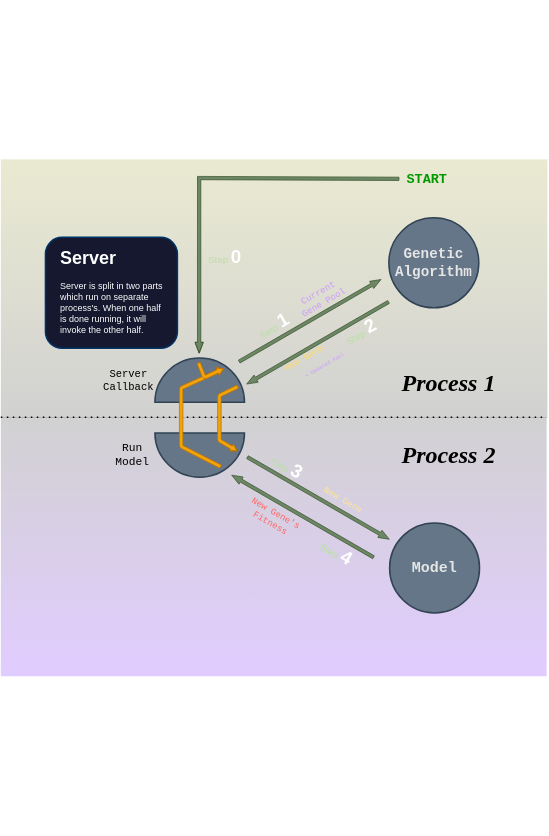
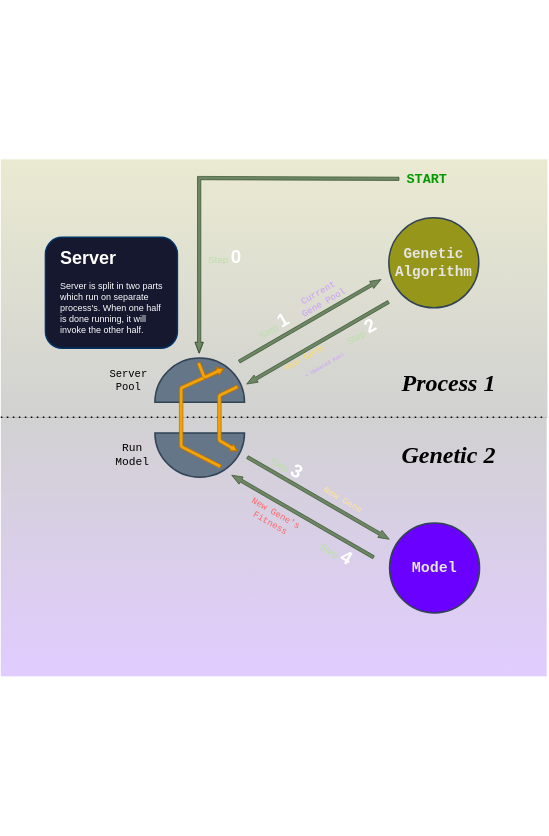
  <mxCell id="0" />
  <mxCell id="1" parent="0" />
  <mxCell id="2" value="" style="rounded=0;whiteSpace=wrap;html=1;fillColor=#6a00ff;strokeColor=none;gradientDirection=east;fontColor=#ffffff;opacity=20;rotation=-90;gradientColor=#1A1A1A;" parent="1" vertex="1"><mxGeometry x="151.75" y="364.75" width="345.5" height="728" as="geometry" /></mxCell>
  <mxCell id="3" value="" style="rounded=0;whiteSpace=wrap;html=1;fillColor=#96961B;strokeColor=none;gradientDirection=east;fontColor=#ffffff;opacity=20;rotation=90;gradientColor=#1A1A1A;" parent="1" vertex="1"><mxGeometry x="152.5" y="20" width="345" height="729" as="geometry" /></mxCell>
  <mxCell id="4" value="" style="shape=flexArrow;endArrow=classic;html=1;rounded=0;endWidth=5.624;endSize=4.481;width=4.4;fillColor=#6d8764;strokeColor=#3A5431;" parent="1" edge="1"><mxGeometry width="50" height="50" relative="1" as="geometry"><mxPoint x="492" y="238" as="sourcePoint" /><mxPoint x="225" y="471" as="targetPoint" /><Array as="points"><mxPoint x="225" y="237" /></Array></mxGeometry></mxCell>
  <mxCell id="5" value="&lt;span style=&quot;border-color: rgb(0, 0, 0); color: rgb(185, 224, 165); font-family: Helvetica; font-size: 13px; font-style: normal; font-variant-ligatures: normal; font-variant-caps: normal; letter-spacing: normal; orphans: 2; text-align: center; text-indent: 0px; text-transform: none; widows: 2; word-spacing: 0px; -webkit-text-stroke-width: 0px; text-decoration-thickness: initial; text-decoration-style: initial; text-decoration-color: initial; font-weight: normal;&quot;&gt;Step&lt;/span&gt;&lt;span style=&quot;font-family: Helvetica; font-style: normal; font-variant-ligatures: normal; font-variant-caps: normal; font-weight: 700; letter-spacing: normal; orphans: 2; text-align: center; text-indent: 0px; text-transform: none; widows: 2; word-spacing: 0px; -webkit-text-stroke-width: 0px; text-decoration-thickness: initial; text-decoration-style: initial; text-decoration-color: initial; float: none; display: inline !important;&quot;&gt;&amp;nbsp;&lt;span style=&quot;font-size: 25px;&quot;&gt;&lt;font color=&quot;#ffffff&quot;&gt;0&lt;/font&gt;&lt;/span&gt;&lt;/span&gt;" style="edgeLabel;html=1;align=center;verticalAlign=middle;resizable=0;points=[];fontFamily=Helvetica;labelBackgroundColor=none;fontSize=13;fontStyle=1;labelBorderColor=none;spacing=0;fontColor=#B9E0A5;" parent="4" vertex="1" connectable="0"><mxGeometry x="0.446" y="-1" relative="1" as="geometry"><mxPoint x="34" y="9" as="offset" /></mxGeometry></mxCell>
  <mxCell id="6" value="&lt;h2&gt;&lt;b style=&quot;&quot;&gt;&lt;font color=&quot;#009900&quot; face=&quot;Courier New&quot;&gt;START&lt;/font&gt;&lt;/b&gt;&lt;/h2&gt;" style="text;html=1;strokeColor=none;fillColor=none;align=center;verticalAlign=middle;whiteSpace=wrap;rounded=0;" parent="1" vertex="1"><mxGeometry x="499" y="224" width="60" height="30" as="geometry" /></mxCell>
  <mxCell id="7" value="&lt;i&gt;&lt;font size=&quot;1&quot; style=&quot;&quot;&gt;&lt;b style=&quot;font-size: 32px;&quot;&gt;Process 1&lt;/b&gt;&lt;/font&gt;&lt;/i&gt;" style="text;html=1;strokeColor=none;fillColor=none;align=center;verticalAlign=middle;whiteSpace=wrap;rounded=0;fontSize=15;fontFamily=Verdana;" parent="1" vertex="1"><mxGeometry x="478" y="464" width="160" height="93" as="geometry" /></mxCell>
  <mxCell id="8" value="" style="group" parent="1" vertex="1" connectable="0"><mxGeometry x="249" y="370.01" width="219" height="141.99" as="geometry" /></mxCell>
  <mxCell id="9" value="" style="shape=flexArrow;endArrow=classic;html=1;rounded=0;endWidth=5.624;endSize=4.481;width=4.4;fillColor=#6d8764;strokeColor=#3A5431;" parent="8" edge="1"><mxGeometry width="50" height="50" relative="1" as="geometry"><mxPoint x="29" y="111.99" as="sourcePoint" /><mxPoint x="219" y="1.99" as="targetPoint" /></mxGeometry></mxCell>
  <mxCell id="10" value="&lt;span style=&quot;font-weight: normal;&quot;&gt;Step&lt;/span&gt; &lt;font color=&quot;#ffffff&quot; style=&quot;font-size: 25px;&quot;&gt;1&lt;/font&gt;" style="edgeLabel;html=1;align=center;verticalAlign=middle;resizable=0;points=[];rotation=-30;fontFamily=Helvetica;labelBackgroundColor=none;fontSize=13;fontStyle=1;labelBorderColor=none;spacing=0;fontColor=#B9E0A5;" parent="9" vertex="1" connectable="0"><mxGeometry x="0.65" relative="1" as="geometry"><mxPoint x="-112" y="42" as="offset" /></mxGeometry></mxCell>
  <mxCell id="11" value="Current Gene Pool" style="text;html=1;strokeColor=none;fillColor=none;align=center;verticalAlign=middle;whiteSpace=wrap;rounded=0;rotation=-30;fontColor=#CC99FF;fontFamily=Courier New;" parent="8" vertex="1"><mxGeometry x="101" y="11.99" width="76" height="30" as="geometry" /></mxCell>
  <mxCell id="12" value="" style="shape=flexArrow;endArrow=classic;html=1;rounded=0;endWidth=5.624;endSize=4.481;width=4.4;fillColor=#6d8764;strokeColor=#3A5431;" parent="8" edge="1"><mxGeometry width="50" height="50" relative="1" as="geometry"><mxPoint x="229" y="31.99" as="sourcePoint" /><mxPoint x="39" y="141.99" as="targetPoint" /></mxGeometry></mxCell>
  <mxCell id="13" value="&lt;span style=&quot;font-weight: normal;&quot;&gt;Step&lt;/span&gt; &lt;font color=&quot;#ffffff&quot; style=&quot;font-size: 25px;&quot;&gt;2&lt;/font&gt;" style="edgeLabel;html=1;align=center;verticalAlign=middle;resizable=0;points=[];rotation=-30;fontFamily=Helvetica;labelBackgroundColor=none;fontSize=13;fontStyle=1;labelBorderColor=none;spacing=0;fontColor=#B9E0A5;" parent="12" vertex="1" connectable="0"><mxGeometry x="0.65" relative="1" as="geometry"><mxPoint x="117" y="-52" as="offset" /></mxGeometry></mxCell>
  <mxCell id="14" value="&lt;font color=&quot;#ffd966&quot;&gt;New Gene&lt;/font&gt;" style="text;html=1;strokeColor=none;fillColor=none;align=center;verticalAlign=middle;whiteSpace=wrap;rounded=0;rotation=-30;fontColor=#CC99FF;fontFamily=Courier New;" parent="8" vertex="1"><mxGeometry x="78.5" y="94.12" width="76" height="28.01" as="geometry" /></mxCell>
  <mxCell id="15" value="&lt;font style=&quot;font-size: 7px;&quot;&gt;+ Updated Pool&lt;br style=&quot;font-size: 7px;&quot;&gt;&lt;/font&gt;" style="text;html=1;strokeColor=none;fillColor=none;align=center;verticalAlign=middle;whiteSpace=wrap;rounded=0;rotation=-30;fontColor=#CC99FF;fontFamily=Courier New;fontSize=7;" parent="8" vertex="1"><mxGeometry x="106" y="101.99" width="76" height="30" as="geometry" /></mxCell>
  <mxCell id="16" value="" style="group;rotation=60;" parent="1" vertex="1" connectable="0"><mxGeometry x="255" y="588" width="219" height="141.99" as="geometry" /></mxCell>
  <mxCell id="17" value="" style="shape=flexArrow;endArrow=classic;html=1;rounded=0;endWidth=5.624;endSize=4.481;width=4.4;fillColor=#6d8764;strokeColor=#3A5431;" parent="16" edge="1"><mxGeometry width="50" height="50" relative="1" as="geometry"><mxPoint x="34" y="21" as="sourcePoint" /><mxPoint x="224" y="131" as="targetPoint" /></mxGeometry></mxCell>
  <mxCell id="18" value="&lt;span style=&quot;font-weight: normal;&quot;&gt;Step&lt;/span&gt; &lt;font color=&quot;#ffffff&quot; style=&quot;font-size: 25px;&quot;&gt;4&lt;/font&gt;" style="edgeLabel;html=1;align=center;verticalAlign=middle;resizable=0;points=[];rotation=30;fontFamily=Helvetica;labelBackgroundColor=none;fontSize=13;fontStyle=1;labelBorderColor=none;spacing=0;fontColor=#B9E0A5;" parent="17" vertex="1" connectable="0"><mxGeometry x="0.65" relative="1" as="geometry"><mxPoint x="-37" y="34" as="offset" /></mxGeometry></mxCell>
  <mxCell id="19" value="&lt;font color=&quot;#ffe599&quot;&gt;New Gene&lt;/font&gt;" style="text;html=1;strokeColor=none;fillColor=none;align=center;verticalAlign=middle;whiteSpace=wrap;rounded=0;rotation=30;fontColor=#CC99FF;fontFamily=Courier New;" parent="16" vertex="1"><mxGeometry x="124" y="64" width="76" height="30" as="geometry" /></mxCell>
  <mxCell id="20" value="" style="shape=flexArrow;endArrow=classic;html=1;rounded=0;endWidth=5.624;endSize=4.481;width=4.4;fillColor=#6d8764;strokeColor=#3A5431;" parent="16" edge="1"><mxGeometry width="50" height="50" relative="1" as="geometry"><mxPoint x="203" y="155" as="sourcePoint" /><mxPoint x="13" y="45" as="targetPoint" /></mxGeometry></mxCell>
  <mxCell id="21" value="&lt;span style=&quot;font-weight: normal;&quot;&gt;Step&lt;/span&gt; &lt;font color=&quot;#ffffff&quot; style=&quot;font-size: 25px;&quot;&gt;3&lt;/font&gt;" style="edgeLabel;html=1;align=center;verticalAlign=middle;resizable=0;points=[];rotation=30;fontFamily=Helvetica;labelBackgroundColor=none;fontSize=13;fontStyle=1;labelBorderColor=none;spacing=0;fontColor=#B9E0A5;" parent="20" vertex="1" connectable="0"><mxGeometry x="0.65" relative="1" as="geometry"><mxPoint x="41" y="-34" as="offset" /></mxGeometry></mxCell>
  <mxCell id="22" value="&lt;font color=&quot;#ff6666&quot;&gt;New Gene's Fitness&lt;/font&gt;" style="text;html=1;strokeColor=none;fillColor=none;align=center;verticalAlign=middle;whiteSpace=wrap;rounded=0;rotation=30;fontColor=#CC99FF;fontFamily=Courier New;" parent="16" vertex="1"><mxGeometry x="31" y="89" width="76" height="28.01" as="geometry" /></mxCell>
- <mxCell id="23" value="Model" style="ellipse;whiteSpace=wrap;html=1;aspect=fixed;fontSize=20;fillColor=#647687;strokeColor=#314354;fontFamily=Courier New;fontColor=#E6E6E6;strokeWidth=2;fontStyle=1;container=1;" parent="1" vertex="1"><mxGeometry x="479" y="697" width="120" height="120" as="geometry" /></mxCell>
- <mxCell id="24" value="&lt;font style=&quot;font-size: 19px;&quot;&gt;Genetic Algorithm&lt;/font&gt;" style="ellipse;whiteSpace=wrap;html=1;aspect=fixed;fontSize=20;fillColor=#647687;strokeColor=#314354;fontFamily=Courier New;fontColor=#E6E6E6;strokeWidth=2;fontStyle=1" parent="1" vertex="1"><mxGeometry x="478" y="290" width="120" height="120" as="geometry" /></mxCell>
+ <mxCell id="23" value="Model" style="ellipse;whiteSpace=wrap;html=1;aspect=fixed;fontSize=20;fillColor=#6a00ff;strokeColor=#314354;fontFamily=Courier New;fontColor=#E6E6E6;strokeWidth=2;fontStyle=1;container=1;" parent="1" vertex="1"><mxGeometry x="479" y="697" width="120" height="120" as="geometry" /></mxCell>
+ <mxCell id="24" value="&lt;font style=&quot;font-size: 19px;&quot;&gt;Genetic Algorithm&lt;/font&gt;" style="ellipse;whiteSpace=wrap;html=1;aspect=fixed;fontSize=20;fillColor=#96961b;strokeColor=#314354;fontFamily=Courier New;fontColor=#E6E6E6;strokeWidth=2;fontStyle=1;" parent="1" vertex="1"><mxGeometry x="478" y="290" width="120" height="120" as="geometry" /></mxCell>
  <mxCell id="25" value="" style="endArrow=none;dashed=1;html=1;dashPattern=1 3;strokeWidth=2;rounded=0;entryX=1;entryY=1;entryDx=0;entryDy=0;exitX=1;exitY=0;exitDx=0;exitDy=0;" parent="1" source="2" target="2" edge="1"><mxGeometry width="50" height="50" relative="1" as="geometry"><mxPoint y="557" as="sourcePoint" x="-40" /><mxPoint x="411" y="497" as="targetPoint" /></mxGeometry></mxCell>
  <mxCell id="26" value="" style="group;fontFamily=Courier New;fontSize=14;" parent="1" vertex="1" connectable="0"><mxGeometry x="166" y="477" width="119.5" height="59" as="geometry" /></mxCell>
  <mxCell id="27" value="" style="verticalLabelPosition=bottom;verticalAlign=top;html=1;shape=mxgraph.basic.half_circle;rotation=-180;strokeColor=#314354;fillColor=#647687;strokeWidth=2;" parent="26" vertex="1"><mxGeometry width="119.5" height="59" as="geometry" /></mxCell>
  <mxCell id="28" value="" style="group" parent="1" vertex="1" connectable="0"><mxGeometry x="166" y="577" width="119.5" height="59" as="geometry" /></mxCell>
  <mxCell id="29" value="" style="verticalLabelPosition=bottom;verticalAlign=top;html=1;shape=mxgraph.basic.half_circle;strokeColor=#314354;fillColor=#647687;strokeWidth=2;" parent="28" vertex="1"><mxGeometry width="119.5" height="59" as="geometry" /></mxCell>
  <mxCell id="30" value="Run &lt;br style=&quot;font-size: 15px;&quot;&gt;Model" style="text;html=1;strokeColor=none;fillColor=none;align=center;verticalAlign=middle;whiteSpace=wrap;rounded=0;fontSize=15;fontFamily=Courier New;" parent="1" vertex="1"><mxGeometry x="106" y="591.5" width="60" height="30" as="geometry" /></mxCell>
- <mxCell id="31" value="Server Callback" style="text;html=1;strokeColor=none;fillColor=none;align=center;verticalAlign=middle;whiteSpace=wrap;rounded=0;fontFamily=Courier New;fontSize=14;" parent="1" vertex="1"><mxGeometry x="101" y="491.5" width="60" height="30" as="geometry" /></mxCell>
+ <mxCell id="31" value="Server Pool" style="text;html=1;strokeColor=none;fillColor=none;align=center;verticalAlign=middle;whiteSpace=wrap;rounded=0;fontFamily=Courier New;fontSize=14;" parent="1" vertex="1"><mxGeometry x="101" y="491.5" width="60" height="30" as="geometry" /></mxCell>
  <mxCell id="32" value="" style="shape=flexArrow;endArrow=classic;html=1;rounded=1;endWidth=4.891;endSize=2.59;width=4.677;fillColor=#f0a30a;strokeColor=#BD7000;" parent="1" edge="1"><mxGeometry width="50" height="50" relative="1" as="geometry"><mxPoint x="277" y="515" as="sourcePoint" /><mxPoint x="276" y="601" as="targetPoint" /><Array as="points"><mxPoint x="252" y="527" /><mxPoint x="252" y="587" /></Array></mxGeometry></mxCell>
  <mxCell id="33" value="" style="shape=flexArrow;endArrow=classic;html=1;rounded=1;endWidth=4.891;endSize=2.59;width=4.677;fillColor=#f0a30a;strokeColor=#BD7000;" parent="1" edge="1"><mxGeometry width="50" height="50" relative="1" as="geometry"><mxPoint x="254" y="622" as="sourcePoint" /><mxPoint x="258" y="491.192" as="targetPoint" /><Array as="points"><mxPoint x="201" y="595" /><mxPoint x="201" y="517" /></Array></mxGeometry></mxCell>
  <mxCell id="34" value="" style="shape=flexArrow;endArrow=classic;html=1;rounded=1;endWidth=4.891;endSize=2.59;width=4.677;fillColor=#f0a30a;strokeColor=#BD7000;" parent="1" edge="1"><mxGeometry width="50" height="50" relative="1" as="geometry"><mxPoint x="224" y="483" as="sourcePoint" /><mxPoint x="258" y="491.002" as="targetPoint" /><Array as="points"><mxPoint x="232" y="503" /></Array></mxGeometry></mxCell>
- <mxCell id="35" value="&lt;i&gt;&lt;font size=&quot;1&quot; style=&quot;&quot;&gt;&lt;b style=&quot;font-size: 32px;&quot;&gt;Process 2&lt;/b&gt;&lt;/font&gt;&lt;/i&gt;" style="text;html=1;strokeColor=none;fillColor=none;align=center;verticalAlign=middle;whiteSpace=wrap;rounded=0;fontSize=15;fontFamily=Verdana;" parent="1" vertex="1"><mxGeometry x="478" y="560" width="160" height="93" as="geometry" /></mxCell>
+ <mxCell id="35" value="&lt;i&gt;&lt;font size=&quot;1&quot; style=&quot;&quot;&gt;&lt;b style=&quot;font-size: 32px;&quot;&gt;Genetic 2&lt;/b&gt;&lt;/font&gt;&lt;/i&gt;" style="text;html=1;strokeColor=none;fillColor=none;align=center;verticalAlign=middle;whiteSpace=wrap;rounded=0;fontSize=15;fontFamily=Verdana;" parent="1" vertex="1"><mxGeometry x="478" y="560" width="160" height="93" as="geometry" /></mxCell>
  <mxCell id="36" value="&lt;h1&gt;Server&lt;/h1&gt;&lt;p&gt;Server is split in two parts which run on separate process's. When one half is done running, it will invoke the other half.&lt;/p&gt;" style="text;html=1;spacing=5;spacingTop=-12;whiteSpace=wrap;overflow=hidden;rounded=1;labelBorderColor=none;fillColor=#15182E;fontColor=#ffffff;strokeColor=#003366;strokeWidth=2;perimeterSpacing=0;spacingLeft=15;spacingBottom=15;spacingRight=15;" parent="1" vertex="1"><mxGeometry x="20" y="316" width="176" height="148" as="geometry" /></mxCell>
